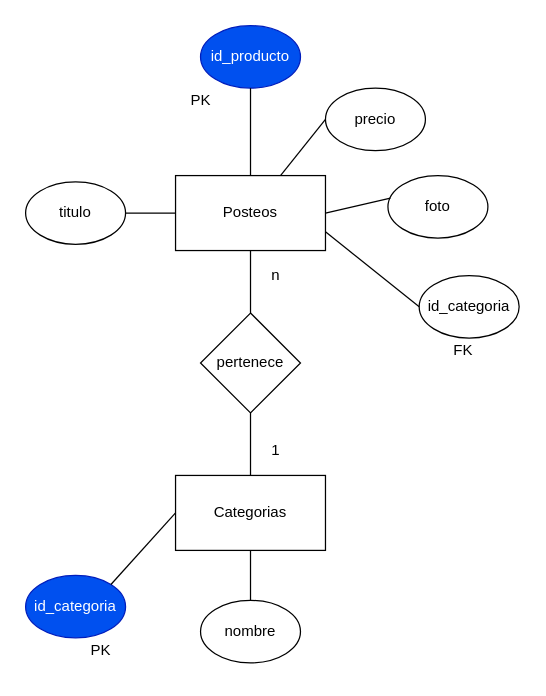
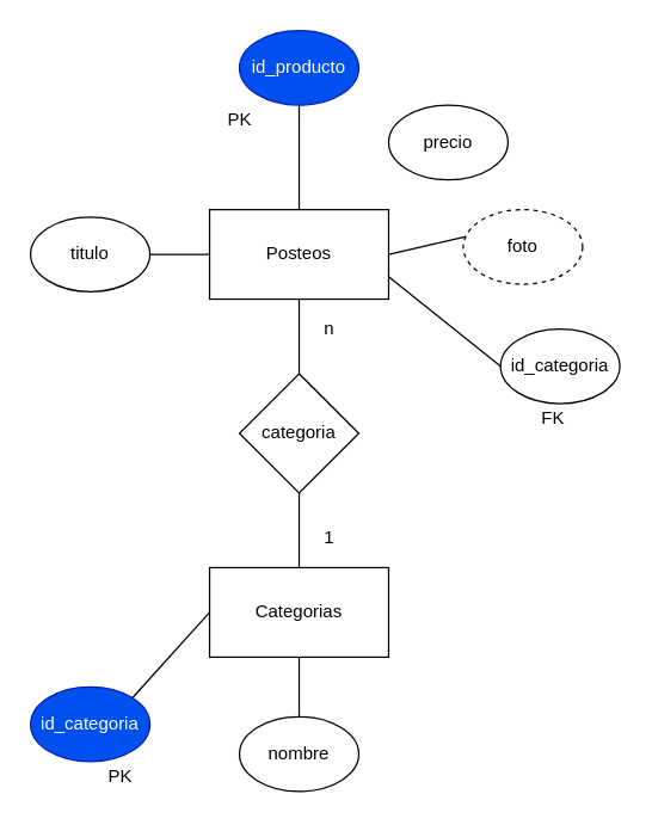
  <mxCell id="0" />
  <mxCell id="1" parent="0" />
  <mxCell id="2" value="Posteos" style="rounded=0;whiteSpace=wrap;html=1;" parent="1" vertex="1"><mxGeometry x="140" y="140" width="120" height="60" as="geometry" /></mxCell>
  <mxCell id="3" value="id_producto" style="ellipse;whiteSpace=wrap;html=1;rounded=0;fillColor=#0050ef;fontColor=#ffffff;strokeColor=#001DBC;" parent="1" vertex="1"><mxGeometry x="160" y="20" width="80" height="50" as="geometry" /></mxCell>
  <mxCell id="4" value="titulo" style="ellipse;whiteSpace=wrap;html=1;rounded=0;" parent="1" vertex="1"><mxGeometry x="20" y="145" width="80" height="50" as="geometry" /></mxCell>
  <mxCell id="5" value="precio" style="ellipse;whiteSpace=wrap;html=1;rounded=0;" parent="1" vertex="1"><mxGeometry x="260" y="70" width="80" height="50" as="geometry" /></mxCell>
- <mxCell id="6" value="foto" style="ellipse;whiteSpace=wrap;html=1;rounded=0;" parent="1" vertex="1"><mxGeometry x="310" y="140" width="80" height="50" as="geometry" /></mxCell>
+ <mxCell id="6" value="foto" style="ellipse;whiteSpace=wrap;html=1;rounded=0;dashed=1;" parent="1" vertex="1"><mxGeometry x="310" y="140" width="80" height="50" as="geometry" /></mxCell>
  <mxCell id="7" value="" style="endArrow=none;html=1;entryX=0.5;entryY=1;entryDx=0;entryDy=0;" parent="1" source="2" target="3" edge="1"><mxGeometry width="50" height="50" relative="1" as="geometry"><mxPoint x="220" y="210" as="sourcePoint" /><mxPoint x="270" y="160" as="targetPoint" /></mxGeometry></mxCell>
  <mxCell id="8" value="" style="endArrow=none;html=1;exitX=1;exitY=0.5;exitDx=0;exitDy=0;entryX=0;entryY=0.5;entryDx=0;entryDy=0;" parent="1" source="4" target="2" edge="1"><mxGeometry width="50" height="50" relative="1" as="geometry"><mxPoint x="100" y="260" as="sourcePoint" /><mxPoint x="150" y="210" as="targetPoint" /></mxGeometry></mxCell>
- <mxCell id="9" value="" style="endArrow=none;html=1;entryX=0;entryY=0.5;entryDx=0;entryDy=0;" parent="1" source="2" target="5" edge="1"><mxGeometry width="50" height="50" relative="1" as="geometry"><mxPoint x="210" y="230" as="sourcePoint" /><mxPoint x="260" y="180" as="targetPoint" /></mxGeometry></mxCell>
  <mxCell id="10" value="" style="endArrow=none;html=1;exitX=1;exitY=0.5;exitDx=0;exitDy=0;entryX=0.025;entryY=0.36;entryDx=0;entryDy=0;entryPerimeter=0;" parent="1" source="2" target="6" edge="1"><mxGeometry width="50" height="50" relative="1" as="geometry"><mxPoint x="260" y="230" as="sourcePoint" /><mxPoint x="310" y="180" as="targetPoint" /></mxGeometry></mxCell>
  <mxCell id="11" value="Categorias" style="rounded=0;whiteSpace=wrap;html=1;" parent="1" vertex="1"><mxGeometry x="140" y="380" width="120" height="60" as="geometry" /></mxCell>
- <mxCell id="12" value="pertenece" style="rhombus;whiteSpace=wrap;html=1;" parent="1" vertex="1"><mxGeometry x="160" y="250" width="80" height="80" as="geometry" /></mxCell>
+ <mxCell id="12" value="categoria" style="rhombus;whiteSpace=wrap;html=1;" parent="1" vertex="1"><mxGeometry x="160" y="250" width="80" height="80" as="geometry" /></mxCell>
  <mxCell id="13" value="id_categoria" style="ellipse;whiteSpace=wrap;html=1;rounded=0;fillColor=#0050ef;fontColor=#ffffff;strokeColor=#001DBC;" parent="1" vertex="1"><mxGeometry x="20" y="460" width="80" height="50" as="geometry" /></mxCell>
  <mxCell id="14" value="nombre" style="ellipse;whiteSpace=wrap;html=1;rounded=0;" parent="1" vertex="1"><mxGeometry x="160" y="480" width="80" height="50" as="geometry" /></mxCell>
  <mxCell id="15" value="" style="endArrow=none;html=1;entryX=0;entryY=0.5;entryDx=0;entryDy=0;exitX=1;exitY=0;exitDx=0;exitDy=0;" parent="1" source="13" target="11" edge="1"><mxGeometry width="50" height="50" relative="1" as="geometry"><mxPoint x="80" y="370" as="sourcePoint" /><mxPoint x="130" y="320" as="targetPoint" /></mxGeometry></mxCell>
  <mxCell id="16" value="" style="endArrow=none;html=1;entryX=0.5;entryY=1;entryDx=0;entryDy=0;exitX=0.5;exitY=0;exitDx=0;exitDy=0;" parent="1" source="14" target="11" edge="1"><mxGeometry width="50" height="50" relative="1" as="geometry"><mxPoint x="240" y="480" as="sourcePoint" /><mxPoint x="290" y="430" as="targetPoint" /></mxGeometry></mxCell>
  <mxCell id="17" value="" style="endArrow=none;html=1;entryX=0.5;entryY=1;entryDx=0;entryDy=0;exitX=0.5;exitY=0;exitDx=0;exitDy=0;" parent="1" source="12" target="2" edge="1"><mxGeometry width="50" height="50" relative="1" as="geometry"><mxPoint x="330" y="290" as="sourcePoint" /><mxPoint x="380" y="240" as="targetPoint" /></mxGeometry></mxCell>
  <mxCell id="18" value="" style="endArrow=none;html=1;entryX=0.5;entryY=1;entryDx=0;entryDy=0;exitX=0.5;exitY=0;exitDx=0;exitDy=0;" parent="1" source="11" target="12" edge="1"><mxGeometry width="50" height="50" relative="1" as="geometry"><mxPoint x="290" y="400" as="sourcePoint" /><mxPoint x="340" y="350" as="targetPoint" /></mxGeometry></mxCell>
  <mxCell id="19" value="1" style="text;html=1;align=center;verticalAlign=middle;resizable=0;points=[];autosize=1;strokeColor=none;fillColor=none;" parent="1" vertex="1"><mxGeometry x="205" y="345" width="30" height="30" as="geometry" /></mxCell>
  <mxCell id="20" value="n" style="text;html=1;align=center;verticalAlign=middle;resizable=0;points=[];autosize=1;strokeColor=none;fillColor=none;" parent="1" vertex="1"><mxGeometry x="205" y="205" width="30" height="30" as="geometry" /></mxCell>
  <mxCell id="21" value="id_categoria" style="ellipse;whiteSpace=wrap;html=1;rounded=0;" parent="1" vertex="1"><mxGeometry x="335" y="220" width="80" height="50" as="geometry" /></mxCell>
  <mxCell id="22" value="" style="endArrow=none;html=1;exitX=1;exitY=0.75;exitDx=0;exitDy=0;entryX=0;entryY=0.5;entryDx=0;entryDy=0;" parent="1" source="2" target="21" edge="1"><mxGeometry width="50" height="50" relative="1" as="geometry"><mxPoint x="270" y="270" as="sourcePoint" /><mxPoint x="320" y="220" as="targetPoint" /></mxGeometry></mxCell>
  <mxCell id="23" value="PK" style="text;html=1;align=center;verticalAlign=middle;resizable=0;points=[];autosize=1;strokeColor=none;fillColor=none;" parent="1" vertex="1"><mxGeometry x="140" y="65" width="40" height="30" as="geometry" /></mxCell>
  <mxCell id="24" value="FK" style="text;html=1;align=center;verticalAlign=middle;resizable=0;points=[];autosize=1;strokeColor=none;fillColor=none;" parent="1" vertex="1"><mxGeometry x="350" y="265" width="40" height="30" as="geometry" /></mxCell>
  <mxCell id="25" value="PK" style="text;html=1;align=center;verticalAlign=middle;resizable=0;points=[];autosize=1;strokeColor=none;fillColor=none;" parent="1" vertex="1"><mxGeometry x="60" y="505" width="40" height="30" as="geometry" /></mxCell>
